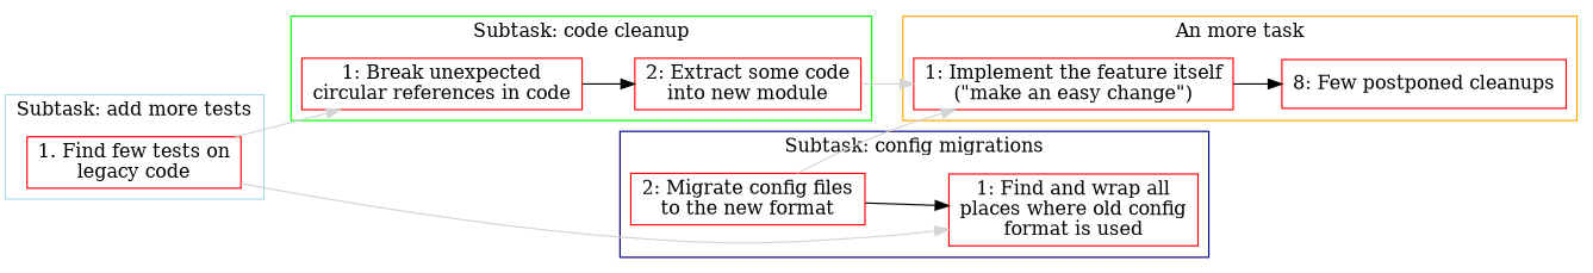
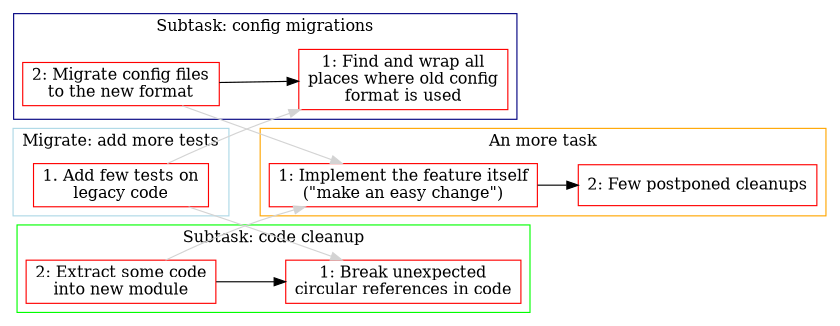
  digraph {
    rankdir=LR
    node [color=red shape=box]
    edge [color=lightgrey]
    n1 [label="1: Implement the feature itself\n(&quot;make an easy change&quot;)"]
-   n2 [label="8: Few postponed cleanups"]
+   n2 [label="2: Few postponed cleanups"]
    n3 [label="2: Migrate config files\nto the new format"]
    n4 [label="1: Find and wrap all\nplaces where old config\nformat is used"]
    n5 [label="2: Extract some code\ninto new module"]
    n6 [label="1: Break unexpected\ncircular references in code"]
-   n7 [label="1. Find few tests on\nlegacy code"]
+   n7 [label="1. Add few tests on\nlegacy code"]
    subgraph cluster_1 {
      color=orange
      label="An more task"
      n1
      n2
    }
    subgraph cluster_2 {
      color=navy
      label="Subtask: config migrations"
      n3
      n4
    }
    subgraph cluster_3 {
      color=green
      label="Subtask: code cleanup"
      n5
      n6
    }
    subgraph cluster_4 {
      color=lightblue
-     label="Subtask: add more tests"
+     label="Migrate: add more tests"
      n7
    }
    n1 -> n2 [color=black]
    n3 -> n1
    n3 -> n4 [color=black]
    n5 -> n1
-   n6 -> n5 [color=black]
+   n5 -> n6 [color=black]
    n7 -> n4
    n7 -> n6
  }
